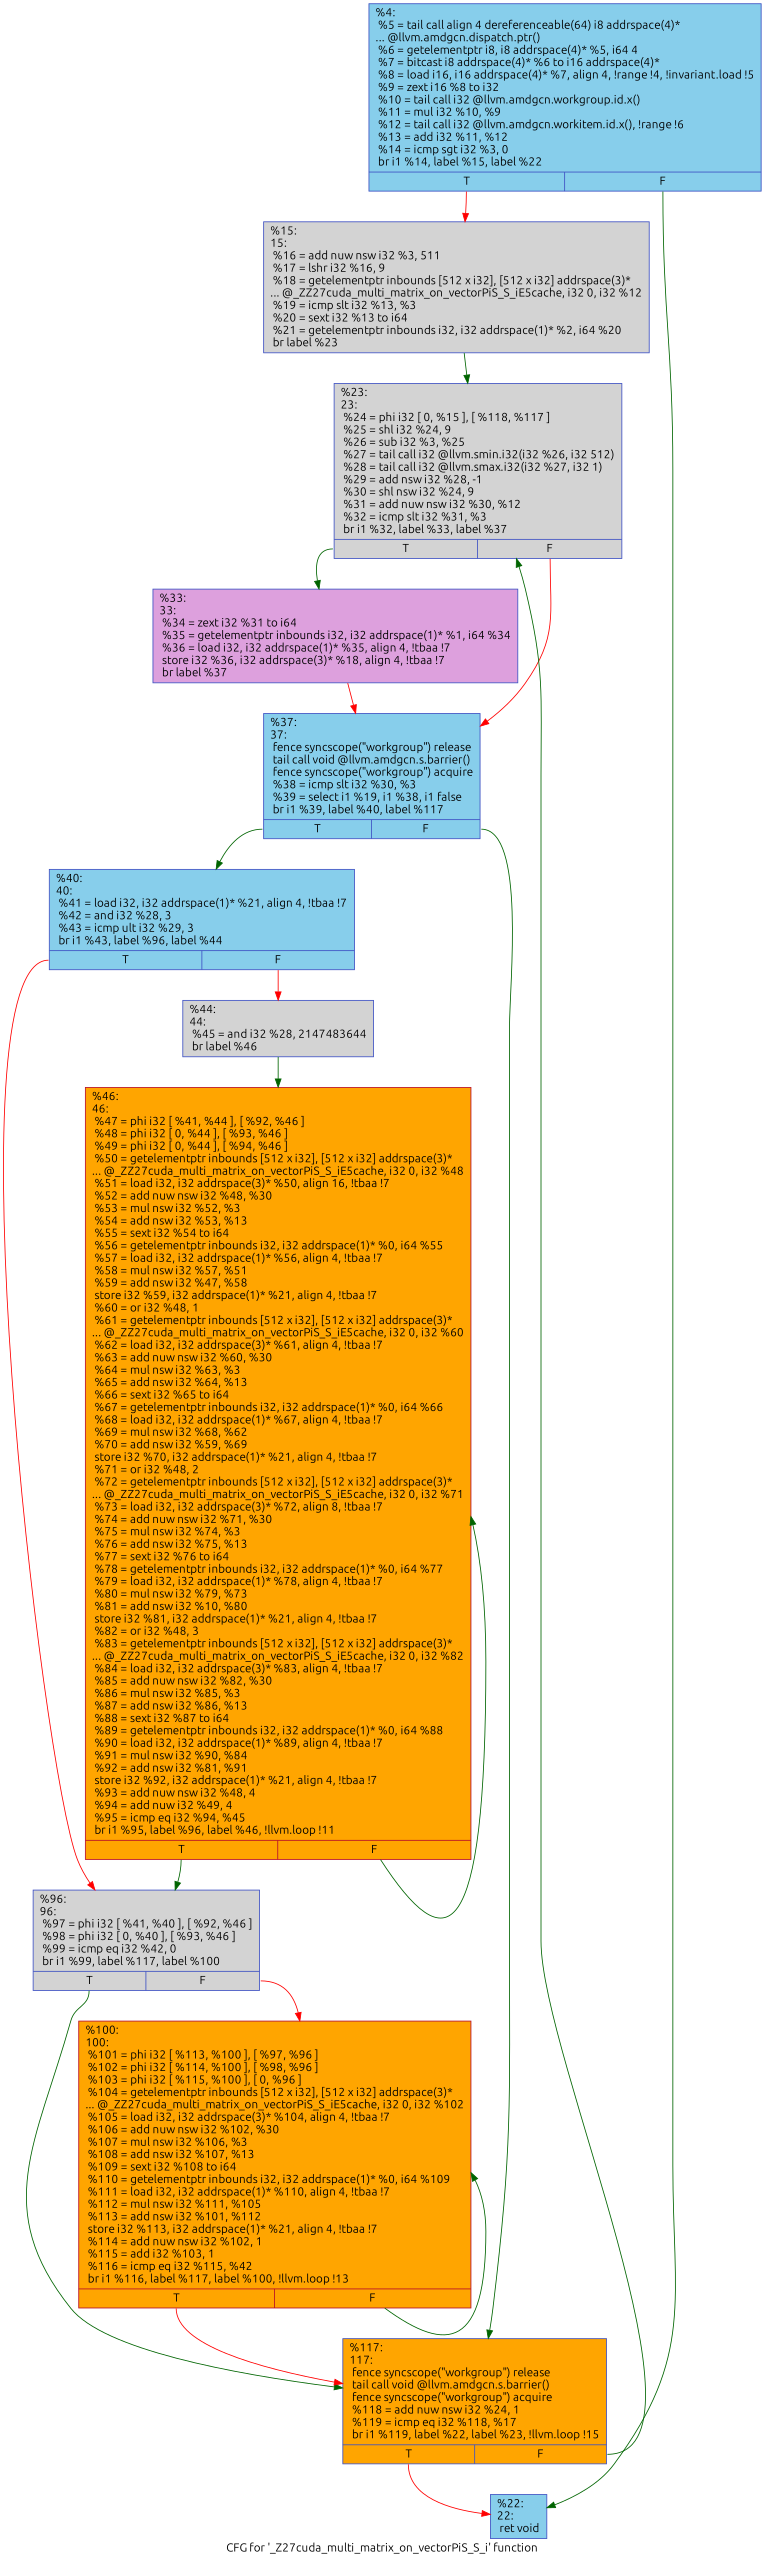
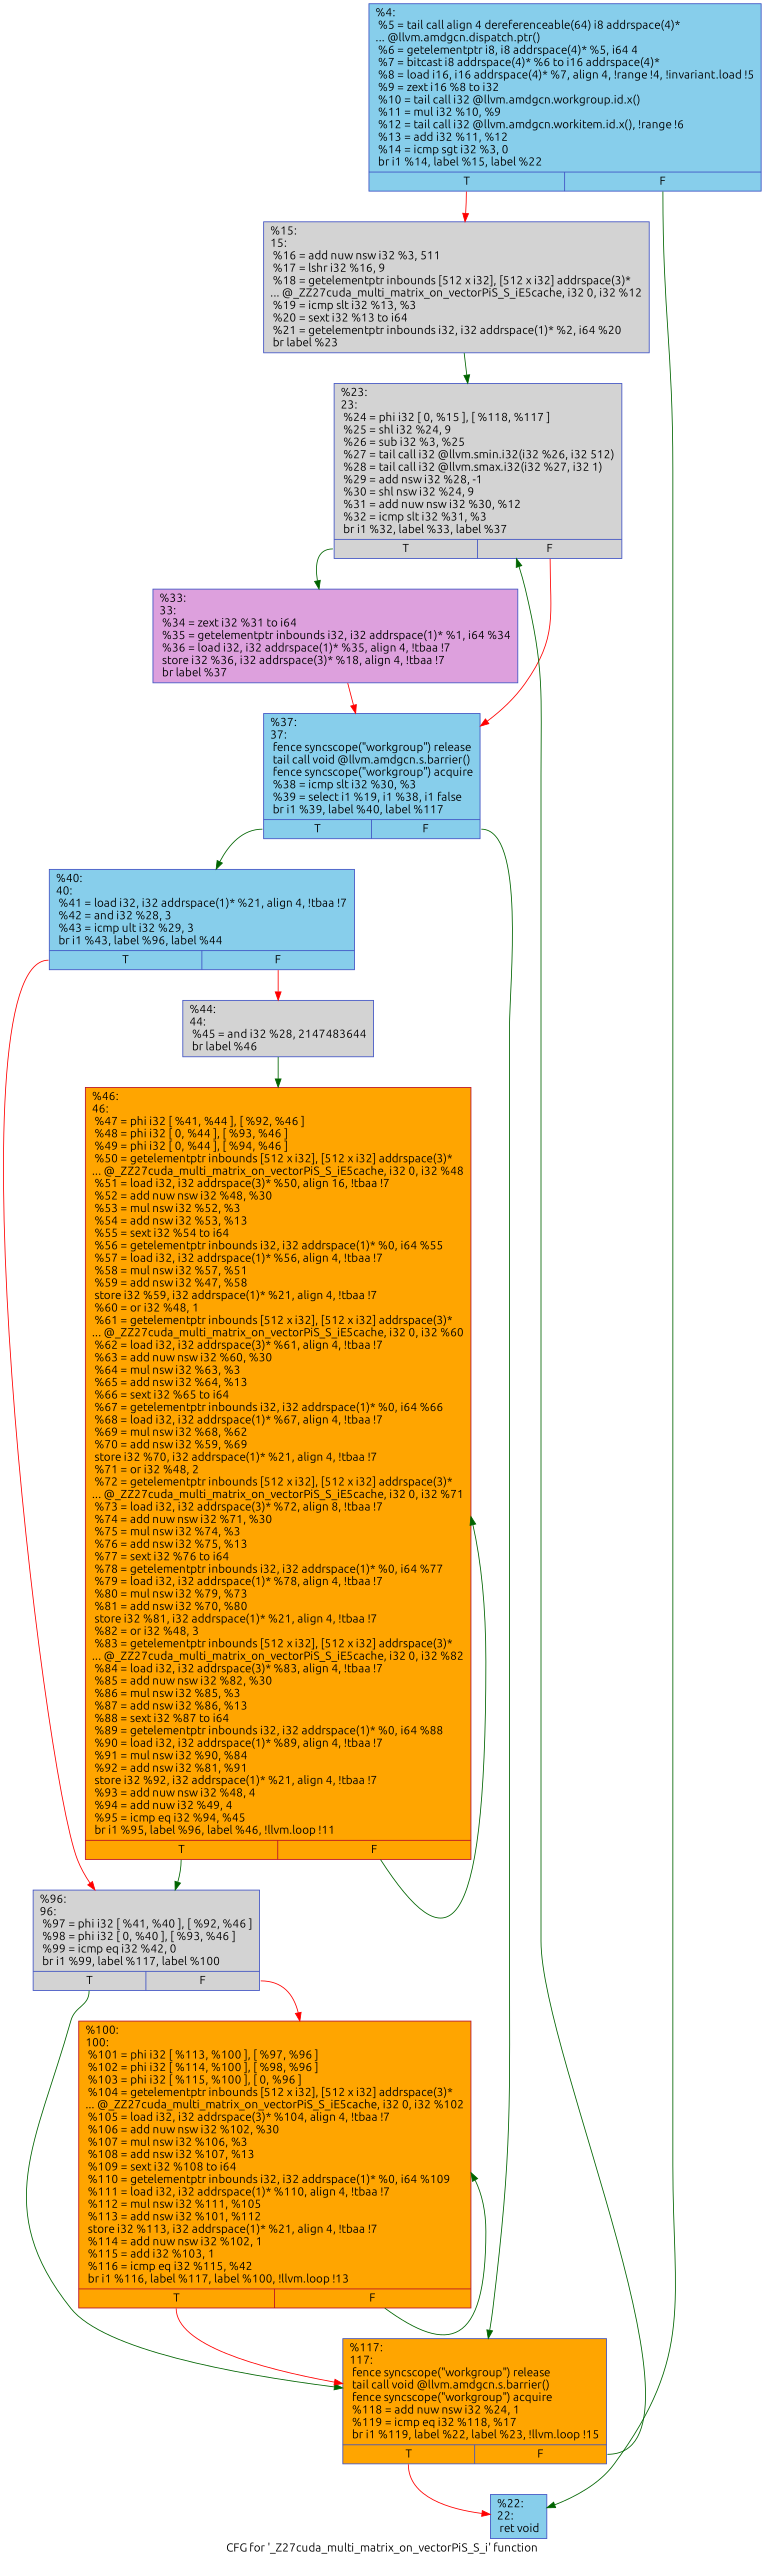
  digraph {
    fontname=Ubuntu
    label="CFG for '_Z27cuda_multi_matrix_on_vectorPiS_S_i' function"
    node [color="#3d50c3ff" fillcolor=skyblue fontname=Ubuntu shape=record style=filled]
    edge [color=darkgreen fontname=Ubuntu tailport=s0]
    n1 [label="{%4:\l  %5 = tail call align 4 dereferenceable(64) i8 addrspace(4)*\l... @llvm.amdgcn.dispatch.ptr()\l  %6 = getelementptr i8, i8 addrspace(4)* %5, i64 4\l  %7 = bitcast i8 addrspace(4)* %6 to i16 addrspace(4)*\l  %8 = load i16, i16 addrspace(4)* %7, align 4, !range !4, !invariant.load !5\l  %9 = zext i16 %8 to i32\l  %10 = tail call i32 @llvm.amdgcn.workgroup.id.x()\l  %11 = mul i32 %10, %9\l  %12 = tail call i32 @llvm.amdgcn.workitem.id.x(), !range !6\l  %13 = add i32 %11, %12\l  %14 = icmp sgt i32 %3, 0\l  br i1 %14, label %15, label %22\l|{<s0>T|<s1>F}}"]
    n2 [fillcolor=lightgrey label="{%15:\l15:                                               \l  %16 = add nuw nsw i32 %3, 511\l  %17 = lshr i32 %16, 9\l  %18 = getelementptr inbounds [512 x i32], [512 x i32] addrspace(3)*\l... @_ZZ27cuda_multi_matrix_on_vectorPiS_S_iE5cache, i32 0, i32 %12\l  %19 = icmp slt i32 %13, %3\l  %20 = sext i32 %13 to i64\l  %21 = getelementptr inbounds i32, i32 addrspace(1)* %2, i64 %20\l  br label %23\l}"]
    n3 [label="{%22:\l22:                                               \l  ret void\l}"]
    n4 [fillcolor=lightgrey label="{%23:\l23:                                               \l  %24 = phi i32 [ 0, %15 ], [ %118, %117 ]\l  %25 = shl i32 %24, 9\l  %26 = sub i32 %3, %25\l  %27 = tail call i32 @llvm.smin.i32(i32 %26, i32 512)\l  %28 = tail call i32 @llvm.smax.i32(i32 %27, i32 1)\l  %29 = add nsw i32 %28, -1\l  %30 = shl nsw i32 %24, 9\l  %31 = add nuw nsw i32 %30, %12\l  %32 = icmp slt i32 %31, %3\l  br i1 %32, label %33, label %37\l|{<s0>T|<s1>F}}"]
    n5 [fillcolor=plum label="{%33:\l33:                                               \l  %34 = zext i32 %31 to i64\l  %35 = getelementptr inbounds i32, i32 addrspace(1)* %1, i64 %34\l  %36 = load i32, i32 addrspace(1)* %35, align 4, !tbaa !7\l  store i32 %36, i32 addrspace(3)* %18, align 4, !tbaa !7\l  br label %37\l}"]
    n6 [label="{%37:\l37:                                               \l  fence syncscope(\"workgroup\") release\l  tail call void @llvm.amdgcn.s.barrier()\l  fence syncscope(\"workgroup\") acquire\l  %38 = icmp slt i32 %30, %3\l  %39 = select i1 %19, i1 %38, i1 false\l  br i1 %39, label %40, label %117\l|{<s0>T|<s1>F}}"]
    n7 [label="{%40:\l40:                                               \l  %41 = load i32, i32 addrspace(1)* %21, align 4, !tbaa !7\l  %42 = and i32 %28, 3\l  %43 = icmp ult i32 %29, 3\l  br i1 %43, label %96, label %44\l|{<s0>T|<s1>F}}"]
    n8 [fillcolor=orange label="{%117:\l117:                                              \l  fence syncscope(\"workgroup\") release\l  tail call void @llvm.amdgcn.s.barrier()\l  fence syncscope(\"workgroup\") acquire\l  %118 = add nuw nsw i32 %24, 1\l  %119 = icmp eq i32 %118, %17\l  br i1 %119, label %22, label %23, !llvm.loop !15\l|{<s0>T|<s1>F}}"]
    n9 [fillcolor=lightgrey label="{%96:\l96:                                               \l  %97 = phi i32 [ %41, %40 ], [ %92, %46 ]\l  %98 = phi i32 [ 0, %40 ], [ %93, %46 ]\l  %99 = icmp eq i32 %42, 0\l  br i1 %99, label %117, label %100\l|{<s0>T|<s1>F}}"]
    n10 [fillcolor=lightgrey label="{%44:\l44:                                               \l  %45 = and i32 %28, 2147483644\l  br label %46\l}"]
    n11 [color="#b70d28ff" fillcolor=orange label="{%100:\l100:                                              \l  %101 = phi i32 [ %113, %100 ], [ %97, %96 ]\l  %102 = phi i32 [ %114, %100 ], [ %98, %96 ]\l  %103 = phi i32 [ %115, %100 ], [ 0, %96 ]\l  %104 = getelementptr inbounds [512 x i32], [512 x i32] addrspace(3)*\l... @_ZZ27cuda_multi_matrix_on_vectorPiS_S_iE5cache, i32 0, i32 %102\l  %105 = load i32, i32 addrspace(3)* %104, align 4, !tbaa !7\l  %106 = add nuw nsw i32 %102, %30\l  %107 = mul nsw i32 %106, %3\l  %108 = add nsw i32 %107, %13\l  %109 = sext i32 %108 to i64\l  %110 = getelementptr inbounds i32, i32 addrspace(1)* %0, i64 %109\l  %111 = load i32, i32 addrspace(1)* %110, align 4, !tbaa !7\l  %112 = mul nsw i32 %111, %105\l  %113 = add nsw i32 %101, %112\l  store i32 %113, i32 addrspace(1)* %21, align 4, !tbaa !7\l  %114 = add nuw nsw i32 %102, 1\l  %115 = add i32 %103, 1\l  %116 = icmp eq i32 %115, %42\l  br i1 %116, label %117, label %100, !llvm.loop !13\l|{<s0>T|<s1>F}}"]
-   n12 [color="#b70d28ff" fillcolor=orange label="{%46:\l46:                                               \l  %47 = phi i32 [ %41, %44 ], [ %92, %46 ]\l  %48 = phi i32 [ 0, %44 ], [ %93, %46 ]\l  %49 = phi i32 [ 0, %44 ], [ %94, %46 ]\l  %50 = getelementptr inbounds [512 x i32], [512 x i32] addrspace(3)*\l... @_ZZ27cuda_multi_matrix_on_vectorPiS_S_iE5cache, i32 0, i32 %48\l  %51 = load i32, i32 addrspace(3)* %50, align 16, !tbaa !7\l  %52 = add nuw nsw i32 %48, %30\l  %53 = mul nsw i32 %52, %3\l  %54 = add nsw i32 %53, %13\l  %55 = sext i32 %54 to i64\l  %56 = getelementptr inbounds i32, i32 addrspace(1)* %0, i64 %55\l  %57 = load i32, i32 addrspace(1)* %56, align 4, !tbaa !7\l  %58 = mul nsw i32 %57, %51\l  %59 = add nsw i32 %47, %58\l  store i32 %59, i32 addrspace(1)* %21, align 4, !tbaa !7\l  %60 = or i32 %48, 1\l  %61 = getelementptr inbounds [512 x i32], [512 x i32] addrspace(3)*\l... @_ZZ27cuda_multi_matrix_on_vectorPiS_S_iE5cache, i32 0, i32 %60\l  %62 = load i32, i32 addrspace(3)* %61, align 4, !tbaa !7\l  %63 = add nuw nsw i32 %60, %30\l  %64 = mul nsw i32 %63, %3\l  %65 = add nsw i32 %64, %13\l  %66 = sext i32 %65 to i64\l  %67 = getelementptr inbounds i32, i32 addrspace(1)* %0, i64 %66\l  %68 = load i32, i32 addrspace(1)* %67, align 4, !tbaa !7\l  %69 = mul nsw i32 %68, %62\l  %70 = add nsw i32 %59, %69\l  store i32 %70, i32 addrspace(1)* %21, align 4, !tbaa !7\l  %71 = or i32 %48, 2\l  %72 = getelementptr inbounds [512 x i32], [512 x i32] addrspace(3)*\l... @_ZZ27cuda_multi_matrix_on_vectorPiS_S_iE5cache, i32 0, i32 %71\l  %73 = load i32, i32 addrspace(3)* %72, align 8, !tbaa !7\l  %74 = add nuw nsw i32 %71, %30\l  %75 = mul nsw i32 %74, %3\l  %76 = add nsw i32 %75, %13\l  %77 = sext i32 %76 to i64\l  %78 = getelementptr inbounds i32, i32 addrspace(1)* %0, i64 %77\l  %79 = load i32, i32 addrspace(1)* %78, align 4, !tbaa !7\l  %80 = mul nsw i32 %79, %73\l  %81 = add nsw i32 %10, %80\l  store i32 %81, i32 addrspace(1)* %21, align 4, !tbaa !7\l  %82 = or i32 %48, 3\l  %83 = getelementptr inbounds [512 x i32], [512 x i32] addrspace(3)*\l... @_ZZ27cuda_multi_matrix_on_vectorPiS_S_iE5cache, i32 0, i32 %82\l  %84 = load i32, i32 addrspace(3)* %83, align 4, !tbaa !7\l  %85 = add nuw nsw i32 %82, %30\l  %86 = mul nsw i32 %85, %3\l  %87 = add nsw i32 %86, %13\l  %88 = sext i32 %87 to i64\l  %89 = getelementptr inbounds i32, i32 addrspace(1)* %0, i64 %88\l  %90 = load i32, i32 addrspace(1)* %89, align 4, !tbaa !7\l  %91 = mul nsw i32 %90, %84\l  %92 = add nsw i32 %81, %91\l  store i32 %92, i32 addrspace(1)* %21, align 4, !tbaa !7\l  %93 = add nuw nsw i32 %48, 4\l  %94 = add nuw i32 %49, 4\l  %95 = icmp eq i32 %94, %45\l  br i1 %95, label %96, label %46, !llvm.loop !11\l|{<s0>T|<s1>F}}"]
+   n12 [color="#b70d28ff" fillcolor=orange label="{%46:\l46:                                               \l  %47 = phi i32 [ %41, %44 ], [ %92, %46 ]\l  %48 = phi i32 [ 0, %44 ], [ %93, %46 ]\l  %49 = phi i32 [ 0, %44 ], [ %94, %46 ]\l  %50 = getelementptr inbounds [512 x i32], [512 x i32] addrspace(3)*\l... @_ZZ27cuda_multi_matrix_on_vectorPiS_S_iE5cache, i32 0, i32 %48\l  %51 = load i32, i32 addrspace(3)* %50, align 16, !tbaa !7\l  %52 = add nuw nsw i32 %48, %30\l  %53 = mul nsw i32 %52, %3\l  %54 = add nsw i32 %53, %13\l  %55 = sext i32 %54 to i64\l  %56 = getelementptr inbounds i32, i32 addrspace(1)* %0, i64 %55\l  %57 = load i32, i32 addrspace(1)* %56, align 4, !tbaa !7\l  %58 = mul nsw i32 %57, %51\l  %59 = add nsw i32 %47, %58\l  store i32 %59, i32 addrspace(1)* %21, align 4, !tbaa !7\l  %60 = or i32 %48, 1\l  %61 = getelementptr inbounds [512 x i32], [512 x i32] addrspace(3)*\l... @_ZZ27cuda_multi_matrix_on_vectorPiS_S_iE5cache, i32 0, i32 %60\l  %62 = load i32, i32 addrspace(3)* %61, align 4, !tbaa !7\l  %63 = add nuw nsw i32 %60, %30\l  %64 = mul nsw i32 %63, %3\l  %65 = add nsw i32 %64, %13\l  %66 = sext i32 %65 to i64\l  %67 = getelementptr inbounds i32, i32 addrspace(1)* %0, i64 %66\l  %68 = load i32, i32 addrspace(1)* %67, align 4, !tbaa !7\l  %69 = mul nsw i32 %68, %62\l  %70 = add nsw i32 %59, %69\l  store i32 %70, i32 addrspace(1)* %21, align 4, !tbaa !7\l  %71 = or i32 %48, 2\l  %72 = getelementptr inbounds [512 x i32], [512 x i32] addrspace(3)*\l... @_ZZ27cuda_multi_matrix_on_vectorPiS_S_iE5cache, i32 0, i32 %71\l  %73 = load i32, i32 addrspace(3)* %72, align 8, !tbaa !7\l  %74 = add nuw nsw i32 %71, %30\l  %75 = mul nsw i32 %74, %3\l  %76 = add nsw i32 %75, %13\l  %77 = sext i32 %76 to i64\l  %78 = getelementptr inbounds i32, i32 addrspace(1)* %0, i64 %77\l  %79 = load i32, i32 addrspace(1)* %78, align 4, !tbaa !7\l  %80 = mul nsw i32 %79, %73\l  %81 = add nsw i32 %70, %80\l  store i32 %81, i32 addrspace(1)* %21, align 4, !tbaa !7\l  %82 = or i32 %48, 3\l  %83 = getelementptr inbounds [512 x i32], [512 x i32] addrspace(3)*\l... @_ZZ27cuda_multi_matrix_on_vectorPiS_S_iE5cache, i32 0, i32 %82\l  %84 = load i32, i32 addrspace(3)* %83, align 4, !tbaa !7\l  %85 = add nuw nsw i32 %82, %30\l  %86 = mul nsw i32 %85, %3\l  %87 = add nsw i32 %86, %13\l  %88 = sext i32 %87 to i64\l  %89 = getelementptr inbounds i32, i32 addrspace(1)* %0, i64 %88\l  %90 = load i32, i32 addrspace(1)* %89, align 4, !tbaa !7\l  %91 = mul nsw i32 %90, %84\l  %92 = add nsw i32 %81, %91\l  store i32 %92, i32 addrspace(1)* %21, align 4, !tbaa !7\l  %93 = add nuw nsw i32 %48, 4\l  %94 = add nuw i32 %49, 4\l  %95 = icmp eq i32 %94, %45\l  br i1 %95, label %96, label %46, !llvm.loop !11\l|{<s0>T|<s1>F}}"]
    n1 -> n2 [color=red]
    n1 -> n3 [tailport=s1]
    n2 -> n4
    n4 -> n5
    n4 -> n6 [color=red tailport=s1]
    n5 -> n6 [color=red]
    n6 -> n7
    n6 -> n8 [tailport=s1]
    n7 -> n9 [color=red]
    n7 -> n10 [color=red tailport=s1]
    n8 -> n3 [color=red]
    n8 -> n4 [tailport=s1]
    n9 -> n8
    n9 -> n11 [color=red tailport=s1]
    n10 -> n12
    n11 -> n8 [color=red]
    n11 -> n11 [tailport=s1]
    n12 -> n9
    n12 -> n12 [tailport=s1]
  }
